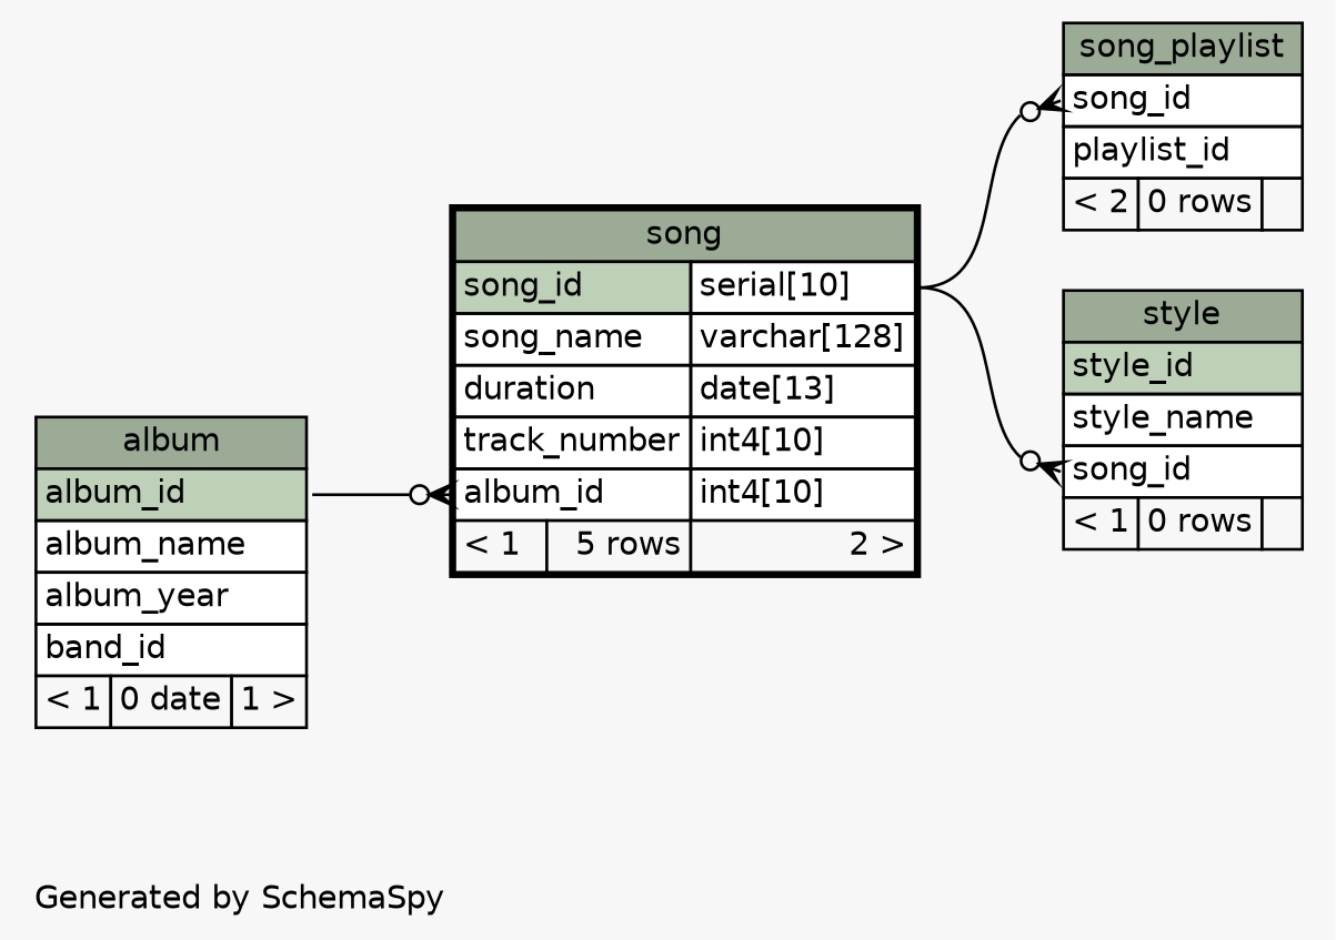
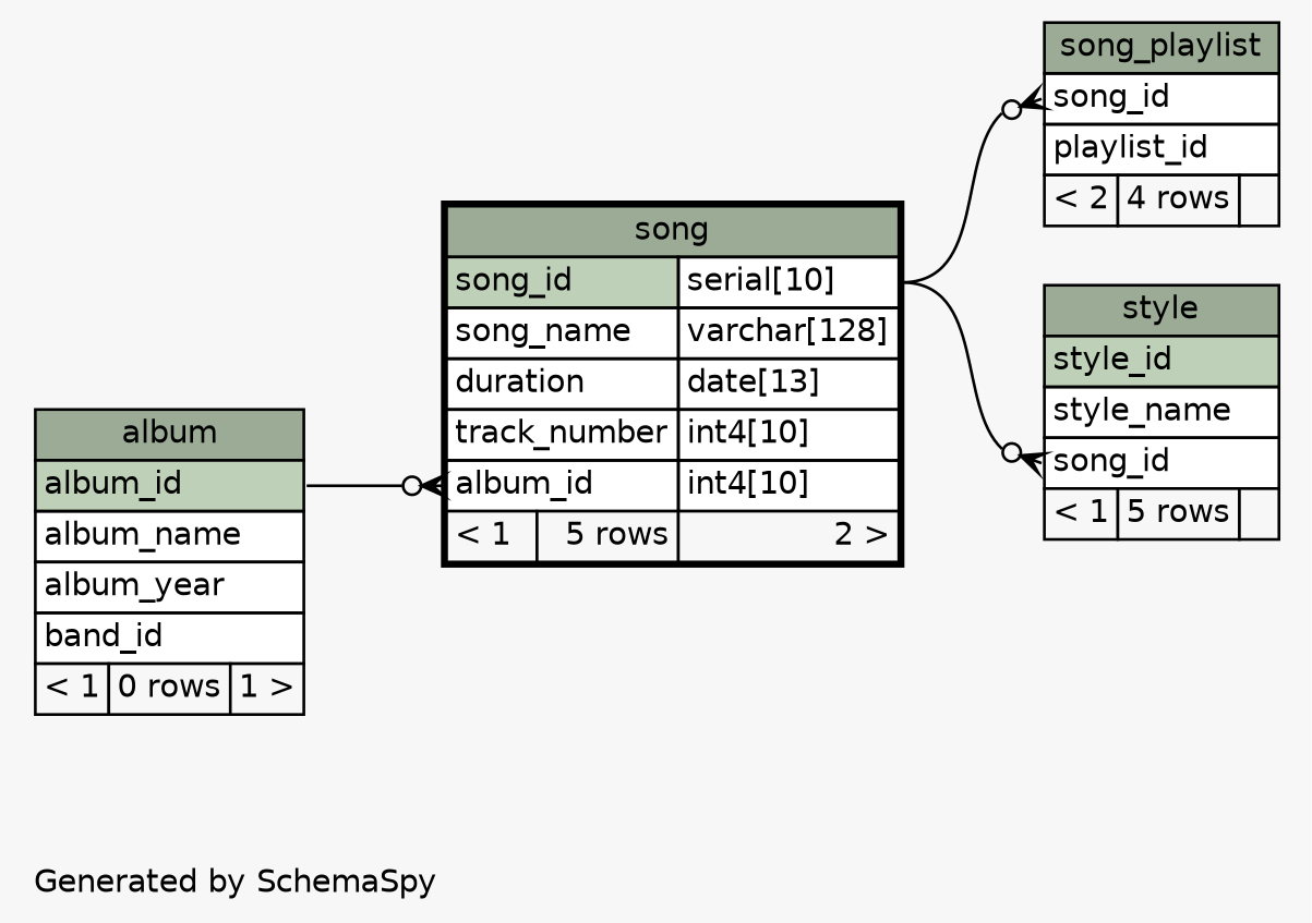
  digraph {
    bgcolor="#f7f7f7"
    fontname=Helvetica
    fontsize=11
    label="\nGenerated by SchemaSpy"
    labeljust=l
    nodesep=0.18
    rankdir=RL
    ranksep=0.46
    node [fontname=Helvetica fontsize=11 shape=plaintext]
    edge [arrowhead=none arrowsize=0.8 arrowtail=crowodot dir=back headport="song_id.type:e" tailport="song_id:w"]
    n1 [label=<     <TABLE BORDER="2" CELLBORDER="1" CELLSPACING="0" BGCOLOR="#ffffff">       <TR><TD COLSPAN="3" BGCOLOR="#9bab96" ALIGN="CENTER">song</TD></TR>       <TR><TD PORT="song_id" COLSPAN="2" BGCOLOR="#bed1b8" ALIGN="LEFT">song_id</TD><TD PORT="song_id.type" ALIGN="LEFT">serial[10]</TD></TR>       <TR><TD PORT="song_name" COLSPAN="2" ALIGN="LEFT">song_name</TD><TD PORT="song_name.type" ALIGN="LEFT">varchar[128]</TD></TR>       <TR><TD PORT="duration" COLSPAN="2" ALIGN="LEFT">duration</TD><TD PORT="duration.type" ALIGN="LEFT">date[13]</TD></TR>       <TR><TD PORT="track_number" COLSPAN="2" ALIGN="LEFT">track_number</TD><TD PORT="track_number.type" ALIGN="LEFT">int4[10]</TD></TR>       <TR><TD PORT="album_id" COLSPAN="2" ALIGN="LEFT">album_id</TD><TD PORT="album_id.type" ALIGN="LEFT">int4[10]</TD></TR>       <TR><TD ALIGN="LEFT" BGCOLOR="#f7f7f7">&lt; 1</TD><TD ALIGN="RIGHT" BGCOLOR="#f7f7f7">5 rows</TD><TD ALIGN="RIGHT" BGCOLOR="#f7f7f7">2 &gt;</TD></TR>     </TABLE>>]
-   n2 [label=<     <TABLE BORDER="0" CELLBORDER="1" CELLSPACING="0" BGCOLOR="#ffffff">       <TR><TD COLSPAN="3" BGCOLOR="#9bab96" ALIGN="CENTER">album</TD></TR>       <TR><TD PORT="album_id" COLSPAN="3" BGCOLOR="#bed1b8" ALIGN="LEFT">album_id</TD></TR>       <TR><TD PORT="album_name" COLSPAN="3" ALIGN="LEFT">album_name</TD></TR>       <TR><TD PORT="album_year" COLSPAN="3" ALIGN="LEFT">album_year</TD></TR>       <TR><TD PORT="band_id" COLSPAN="3" ALIGN="LEFT">band_id</TD></TR>       <TR><TD ALIGN="LEFT" BGCOLOR="#f7f7f7">&lt; 1</TD><TD ALIGN="RIGHT" BGCOLOR="#f7f7f7">0 date</TD><TD ALIGN="RIGHT" BGCOLOR="#f7f7f7">1 &gt;</TD></TR>     </TABLE>>]
-   n3 [label=<     <TABLE BORDER="0" CELLBORDER="1" CELLSPACING="0" BGCOLOR="#ffffff">       <TR><TD COLSPAN="3" BGCOLOR="#9bab96" ALIGN="CENTER">song_playlist</TD></TR>       <TR><TD PORT="song_id" COLSPAN="3" ALIGN="LEFT">song_id</TD></TR>       <TR><TD PORT="playlist_id" COLSPAN="3" ALIGN="LEFT">playlist_id</TD></TR>       <TR><TD ALIGN="LEFT" BGCOLOR="#f7f7f7">&lt; 2</TD><TD ALIGN="RIGHT" BGCOLOR="#f7f7f7">0 rows</TD><TD ALIGN="RIGHT" BGCOLOR="#f7f7f7">  </TD></TR>     </TABLE>>]
-   n4 [label=<     <TABLE BORDER="0" CELLBORDER="1" CELLSPACING="0" BGCOLOR="#ffffff">       <TR><TD COLSPAN="3" BGCOLOR="#9bab96" ALIGN="CENTER">style</TD></TR>       <TR><TD PORT="style_id" COLSPAN="3" BGCOLOR="#bed1b8" ALIGN="LEFT">style_id</TD></TR>       <TR><TD PORT="style_name" COLSPAN="3" ALIGN="LEFT">style_name</TD></TR>       <TR><TD PORT="song_id" COLSPAN="3" ALIGN="LEFT">song_id</TD></TR>       <TR><TD ALIGN="LEFT" BGCOLOR="#f7f7f7">&lt; 1</TD><TD ALIGN="RIGHT" BGCOLOR="#f7f7f7">0 rows</TD><TD ALIGN="RIGHT" BGCOLOR="#f7f7f7">  </TD></TR>     </TABLE>>]
+   n2 [label=<     <TABLE BORDER="0" CELLBORDER="1" CELLSPACING="0" BGCOLOR="#ffffff">       <TR><TD COLSPAN="3" BGCOLOR="#9bab96" ALIGN="CENTER">album</TD></TR>       <TR><TD PORT="album_id" COLSPAN="3" BGCOLOR="#bed1b8" ALIGN="LEFT">album_id</TD></TR>       <TR><TD PORT="album_name" COLSPAN="3" ALIGN="LEFT">album_name</TD></TR>       <TR><TD PORT="album_year" COLSPAN="3" ALIGN="LEFT">album_year</TD></TR>       <TR><TD PORT="band_id" COLSPAN="3" ALIGN="LEFT">band_id</TD></TR>       <TR><TD ALIGN="LEFT" BGCOLOR="#f7f7f7">&lt; 1</TD><TD ALIGN="RIGHT" BGCOLOR="#f7f7f7">0 rows</TD><TD ALIGN="RIGHT" BGCOLOR="#f7f7f7">1 &gt;</TD></TR>     </TABLE>>]
+   n3 [label=<     <TABLE BORDER="0" CELLBORDER="1" CELLSPACING="0" BGCOLOR="#ffffff">       <TR><TD COLSPAN="3" BGCOLOR="#9bab96" ALIGN="CENTER">song_playlist</TD></TR>       <TR><TD PORT="song_id" COLSPAN="3" ALIGN="LEFT">song_id</TD></TR>       <TR><TD PORT="playlist_id" COLSPAN="3" ALIGN="LEFT">playlist_id</TD></TR>       <TR><TD ALIGN="LEFT" BGCOLOR="#f7f7f7">&lt; 2</TD><TD ALIGN="RIGHT" BGCOLOR="#f7f7f7">4 rows</TD><TD ALIGN="RIGHT" BGCOLOR="#f7f7f7">  </TD></TR>     </TABLE>>]
+   n4 [label=<     <TABLE BORDER="0" CELLBORDER="1" CELLSPACING="0" BGCOLOR="#ffffff">       <TR><TD COLSPAN="3" BGCOLOR="#9bab96" ALIGN="CENTER">style</TD></TR>       <TR><TD PORT="style_id" COLSPAN="3" BGCOLOR="#bed1b8" ALIGN="LEFT">style_id</TD></TR>       <TR><TD PORT="style_name" COLSPAN="3" ALIGN="LEFT">style_name</TD></TR>       <TR><TD PORT="song_id" COLSPAN="3" ALIGN="LEFT">song_id</TD></TR>       <TR><TD ALIGN="LEFT" BGCOLOR="#f7f7f7">&lt; 1</TD><TD ALIGN="RIGHT" BGCOLOR="#f7f7f7">5 rows</TD><TD ALIGN="RIGHT" BGCOLOR="#f7f7f7">  </TD></TR>     </TABLE>>]
    n1 -> n2 [headport="album_id:e" tailport="album_id:w"]
    n3 -> n1
    n4 -> n1
  }
